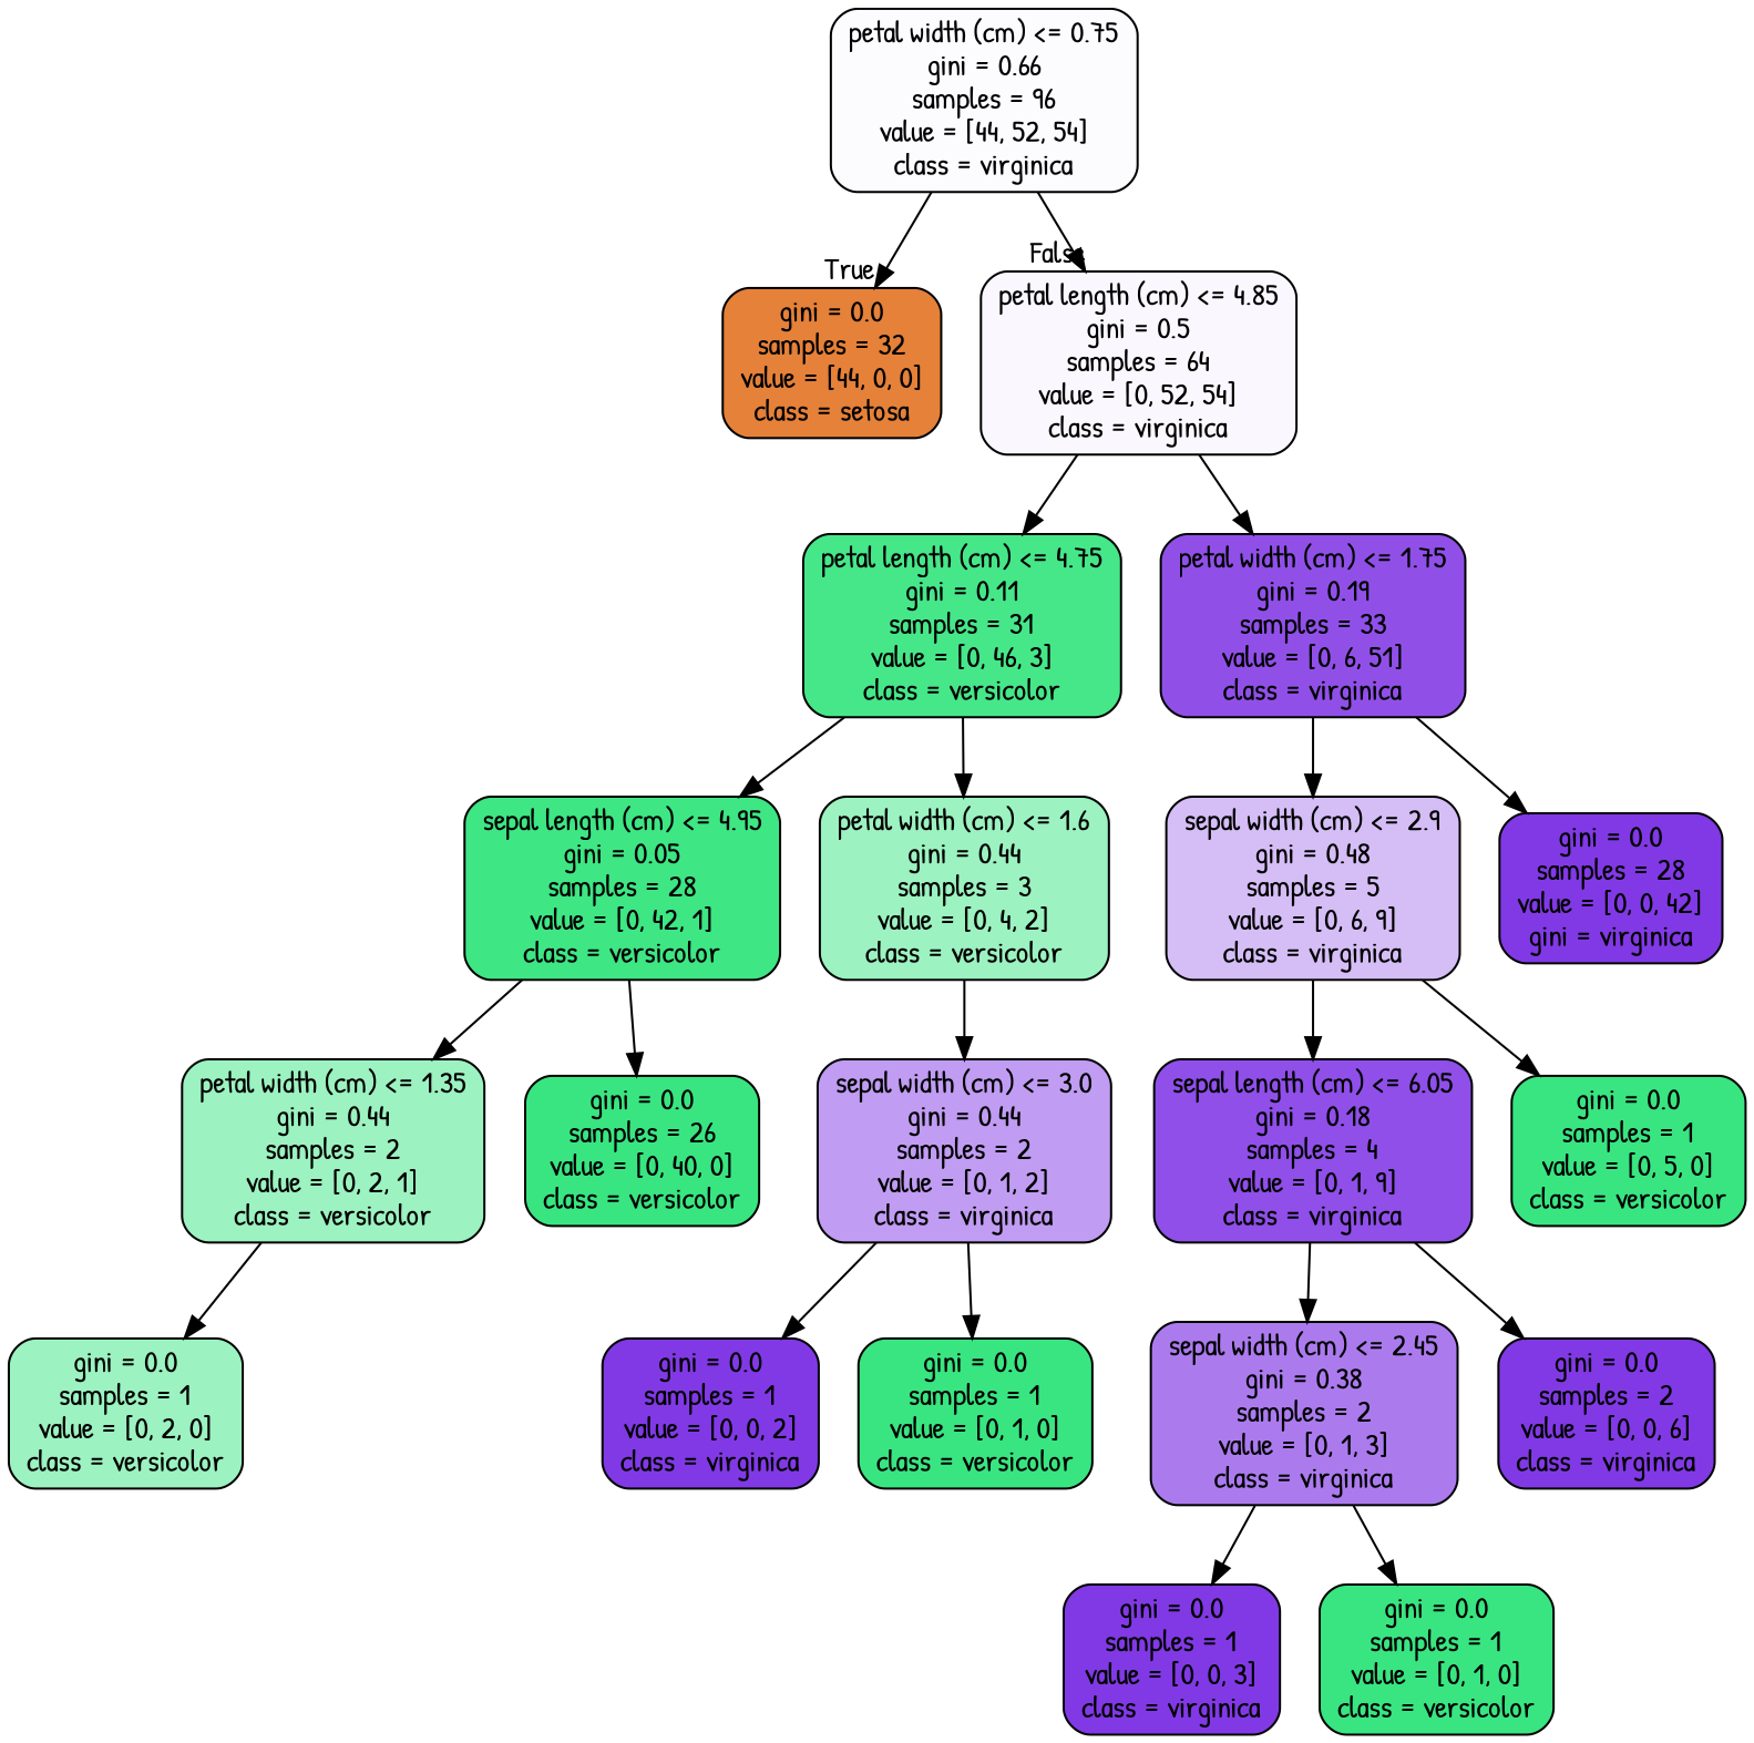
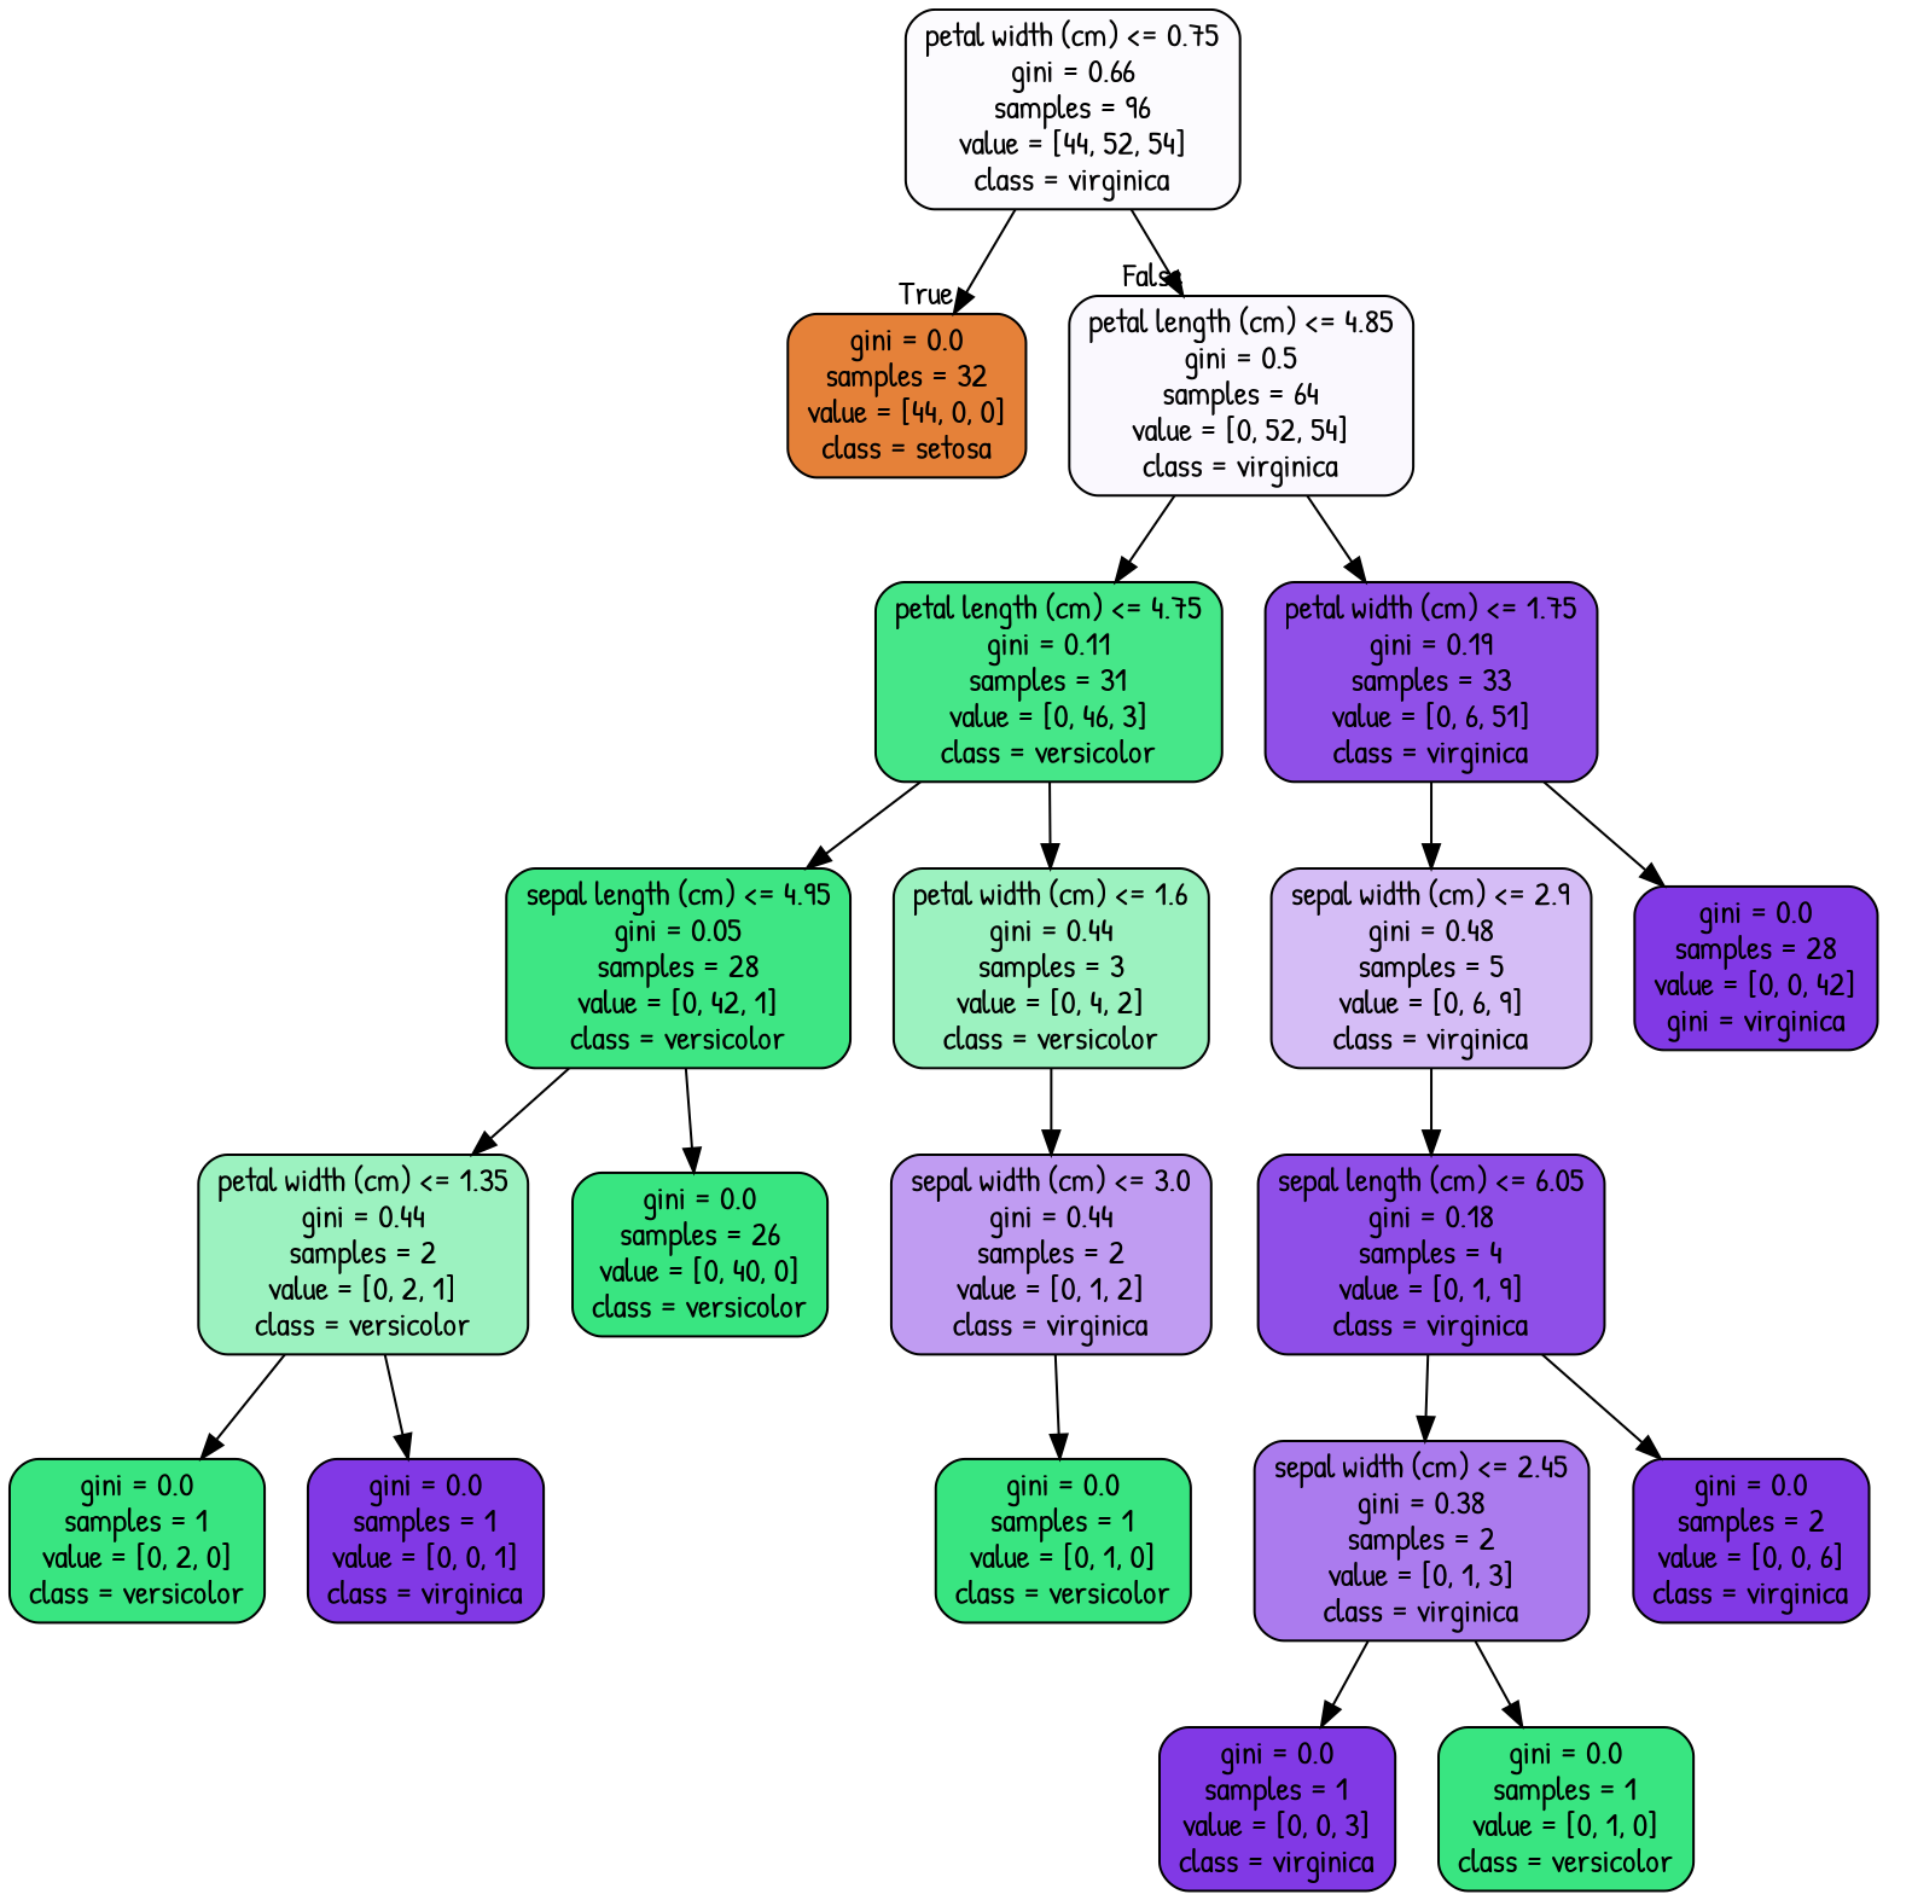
  digraph {
    fontname="Patrick Hand"
    node [color=black fillcolor="#8139e5" fontname="Patrick Hand" shape=box style="filled, rounded"]
    edge [fontname="Patrick Hand"]
    n1 [fillcolor="#fcfbfe" label="petal width (cm) <= 0.75\ngini = 0.66\nsamples = 96\nvalue = [44, 52, 54]\nclass = virginica"]
    n2 [fillcolor="#e58139" label="gini = 0.0\nsamples = 32\nvalue = [44, 0, 0]\nclass = setosa"]
    n3 [fillcolor="#faf8fe" label="petal length (cm) <= 4.85\ngini = 0.5\nsamples = 64\nvalue = [0, 52, 54]\nclass = virginica"]
    n4 [fillcolor="#46e789" label="petal length (cm) <= 4.75\ngini = 0.11\nsamples = 31\nvalue = [0, 46, 3]\nclass = versicolor"]
    n5 [fillcolor="#9050e8" label="petal width (cm) <= 1.75\ngini = 0.19\nsamples = 33\nvalue = [0, 6, 51]\nclass = virginica"]
    n6 [fillcolor="#3ee684" label="sepal length (cm) <= 4.95\ngini = 0.05\nsamples = 28\nvalue = [0, 42, 1]\nclass = versicolor"]
    n7 [fillcolor="#9cf2c0" label="petal width (cm) <= 1.6\ngini = 0.44\nsamples = 3\nvalue = [0, 4, 2]\nclass = versicolor"]
    n8 [fillcolor="#d5bdf6" label="sepal width (cm) <= 2.9\ngini = 0.48\nsamples = 5\nvalue = [0, 6, 9]\nclass = virginica"]
    n9 [label="gini = 0.0\nsamples = 28\nvalue = [0, 0, 42]\ngini = virginica"]
    n10 [fillcolor="#9cf2c0" label="petal width (cm) <= 1.35\ngini = 0.44\nsamples = 2\nvalue = [0, 2, 1]\nclass = versicolor"]
    n11 [fillcolor="#39e581" label="gini = 0.0\nsamples = 26\nvalue = [0, 40, 0]\nclass = versicolor"]
    n12 [fillcolor="#c09cf2" label="sepal width (cm) <= 3.0\ngini = 0.44\nsamples = 2\nvalue = [0, 1, 2]\nclass = virginica"]
-   n13 [fillcolor="#9cf2c0" label="gini = 0.0\nsamples = 1\nvalue = [0, 2, 0]\nclass = versicolor"]
-   n15 [label="gini = 0.0\nsamples = 1\nvalue = [0, 0, 2]\nclass = virginica"]
+   n13 [fillcolor="#39e581" label="gini = 0.0\nsamples = 1\nvalue = [0, 2, 0]\nclass = versicolor"]
+   n14 [label="gini = 0.0\nsamples = 1\nvalue = [0, 0, 1]\nclass = virginica"]
    n16 [fillcolor="#39e581" label="gini = 0.0\nsamples = 1\nvalue = [0, 1, 0]\nclass = versicolor"]
    n17 [fillcolor="#8f4fe8" label="sepal length (cm) <= 6.05\ngini = 0.18\nsamples = 4\nvalue = [0, 1, 9]\nclass = virginica"]
-   n18 [fillcolor="#39e581" label="gini = 0.0\nsamples = 1\nvalue = [0, 5, 0]\nclass = versicolor"]
    n19 [fillcolor="#ab7bee" label="sepal width (cm) <= 2.45\ngini = 0.38\nsamples = 2\nvalue = [0, 1, 3]\nclass = virginica"]
    n20 [label="gini = 0.0\nsamples = 2\nvalue = [0, 0, 6]\nclass = virginica"]
    n21 [label="gini = 0.0\nsamples = 1\nvalue = [0, 0, 3]\nclass = virginica"]
    n22 [fillcolor="#39e581" label="gini = 0.0\nsamples = 1\nvalue = [0, 1, 0]\nclass = versicolor"]
    n1 -> n2 [headlabel=True labelangle=45 labeldistance=2.5]
    n1 -> n3 [headlabel=False labelangle=-45 labeldistance=2.5]
    n3 -> n4
    n3 -> n5
    n4 -> n6
    n4 -> n7
    n5 -> n8
    n5 -> n9
    n6 -> n10
    n6 -> n11
    n7 -> n12
    n8 -> n17
-   n8 -> n18
    n10 -> n13
-   n12 -> n15
+   n10 -> n14
    n12 -> n16
    n17 -> n19
    n17 -> n20
    n19 -> n21
    n19 -> n22
  }
